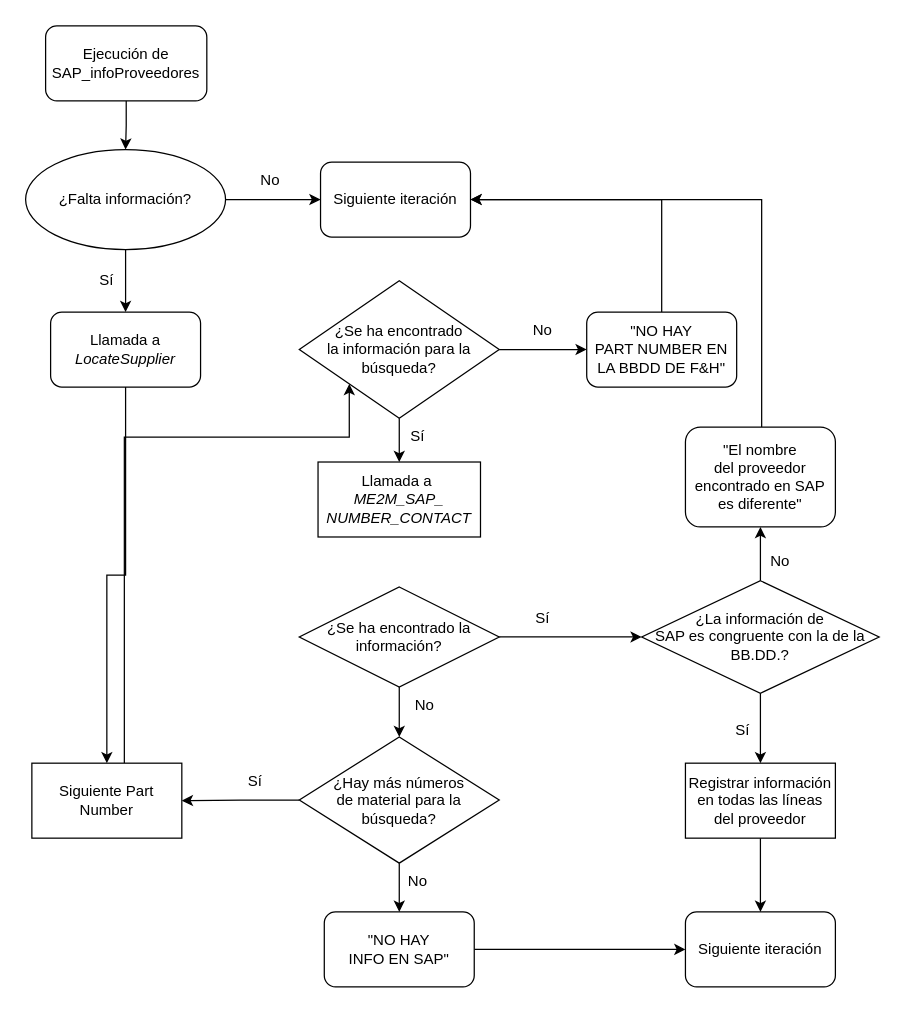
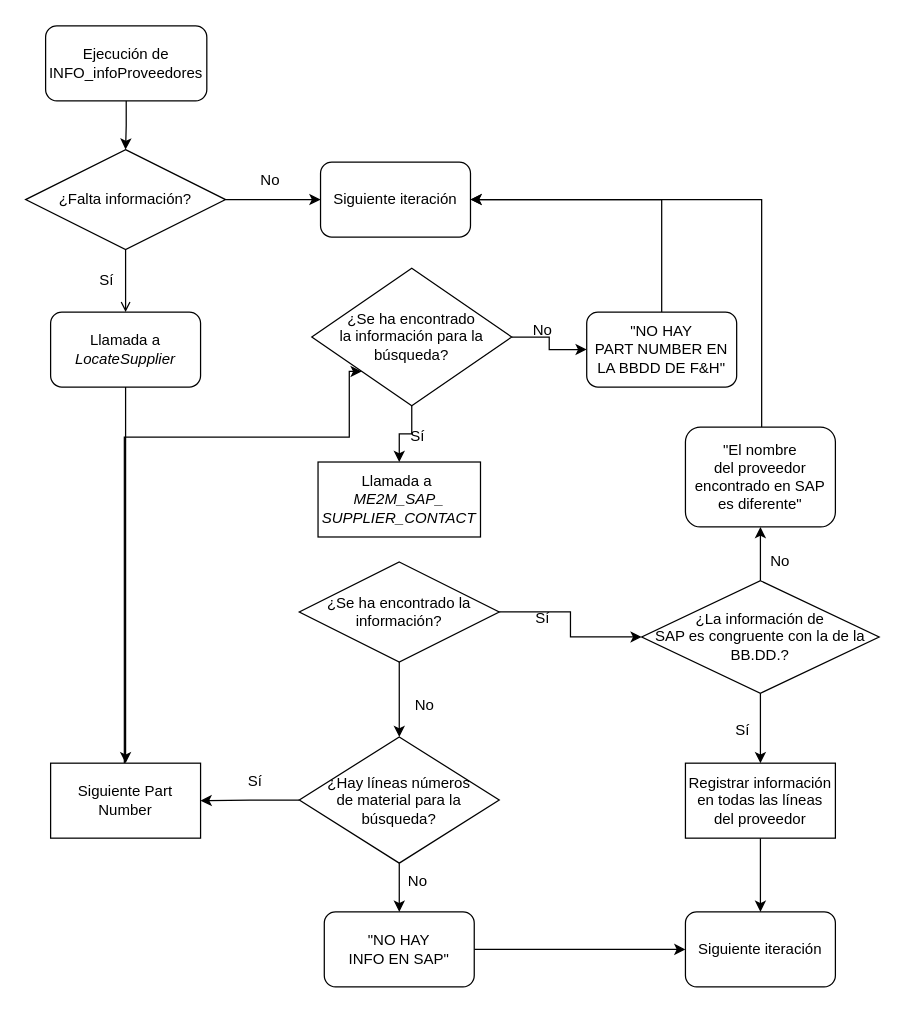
  <mxCell id="0" />
  <mxCell id="1" parent="0" />
  <mxCell id="2" style="edgeStyle=orthogonalEdgeStyle;rounded=0;orthogonalLoop=1;jettySize=auto;html=1;entryX=0;entryY=0.5;entryDx=0;entryDy=0;" edge="1" parent="1" source="4" target="5"><mxGeometry relative="1" as="geometry" /></mxCell>
- <mxCell id="3" style="edgeStyle=orthogonalEdgeStyle;rounded=0;orthogonalLoop=1;jettySize=auto;html=1;exitX=0.5;exitY=1;exitDx=0;exitDy=0;entryX=0.5;entryY=0;entryDx=0;entryDy=0;fontFamily=Helvetica;fontSize=12;" edge="1" parent="1" source="4" target="8"><mxGeometry relative="1" as="geometry" /></mxCell>
- <mxCell id="4" value="¿Falta información?" style="ellipse;whiteSpace=wrap;html=1;" vertex="1" parent="1"><mxGeometry x="20" y="119" width="160" height="80" as="geometry" /></mxCell>
+ <mxCell id="3" style="edgeStyle=orthogonalEdgeStyle;rounded=0;orthogonalLoop=1;jettySize=auto;html=1;exitX=0.5;exitY=1;exitDx=0;exitDy=0;entryX=0.5;entryY=0;entryDx=0;entryDy=0;fontFamily=Helvetica;fontSize=12;endArrow=open;" edge="1" parent="1" source="4" target="8"><mxGeometry relative="1" as="geometry" /></mxCell>
+ <mxCell id="4" value="¿Falta información?" style="rhombus;whiteSpace=wrap;html=1;" vertex="1" parent="1"><mxGeometry x="20" y="119" width="160" height="80" as="geometry" /></mxCell>
  <mxCell id="5" value="Siguiente iteración" style="rounded=1;whiteSpace=wrap;html=1;fontFamily=Helvetica;fontSize=12;" vertex="1" parent="1"><mxGeometry x="256" y="129" width="120" height="60" as="geometry" /></mxCell>
  <mxCell id="6" value="No" style="text;html=1;strokeColor=none;fillColor=none;align=center;verticalAlign=middle;whiteSpace=wrap;rounded=0;" vertex="1" parent="1"><mxGeometry x="201" y="129" width="30" height="30" as="geometry" /></mxCell>
  <mxCell id="7" style="edgeStyle=orthogonalEdgeStyle;rounded=0;orthogonalLoop=1;jettySize=auto;html=1;" edge="1" parent="1" source="8" target="30"><mxGeometry relative="1" as="geometry" /></mxCell>
  <mxCell id="8" value="Llamada a &lt;i&gt;LocateSupplier&lt;/i&gt;" style="whiteSpace=wrap;html=1;fontFamily=Helvetica;fontSize=12;rounded=1;" vertex="1" parent="1"><mxGeometry x="40" y="249" width="120" height="60" as="geometry" /></mxCell>
  <mxCell id="9" value="Sí" style="text;html=1;strokeColor=none;fillColor=none;align=center;verticalAlign=middle;whiteSpace=wrap;rounded=0;" vertex="1" parent="1"><mxGeometry x="70" y="209" width="30" height="30" as="geometry" /></mxCell>
  <mxCell id="10" style="edgeStyle=orthogonalEdgeStyle;rounded=0;orthogonalLoop=1;jettySize=auto;html=1;exitX=1;exitY=0.5;exitDx=0;exitDy=0;entryX=0;entryY=0.5;entryDx=0;entryDy=0;fontFamily=Helvetica;fontSize=12;" edge="1" parent="1" source="12" target="14"><mxGeometry relative="1" as="geometry" /></mxCell>
  <mxCell id="11" style="edgeStyle=orthogonalEdgeStyle;rounded=0;orthogonalLoop=1;jettySize=auto;html=1;entryX=0.5;entryY=0;entryDx=0;entryDy=0;fontFamily=Helvetica;fontSize=12;" edge="1" parent="1" source="12" target="23"><mxGeometry relative="1" as="geometry" /></mxCell>
- <mxCell id="12" value="¿Se ha encontrado &lt;br&gt;la información para la búsqueda?" style="rhombus;whiteSpace=wrap;html=1;" vertex="1" parent="1"><mxGeometry x="239" y="224" width="160" height="110" as="geometry" /></mxCell>
+ <mxCell id="12" value="¿Se ha encontrado &lt;br&gt;la información para la búsqueda?" style="rhombus;whiteSpace=wrap;html=1;" vertex="1" parent="1"><mxGeometry x="249" y="214" width="160" height="110" as="geometry" /></mxCell>
  <mxCell id="13" style="edgeStyle=orthogonalEdgeStyle;rounded=0;orthogonalLoop=1;jettySize=auto;html=1;entryX=1;entryY=0.5;entryDx=0;entryDy=0;fontFamily=Helvetica;fontSize=12;exitX=0.5;exitY=0;exitDx=0;exitDy=0;" edge="1" parent="1" source="14" target="5"><mxGeometry relative="1" as="geometry"><Array as="points"><mxPoint x="529" y="159" /></Array></mxGeometry></mxCell>
  <mxCell id="14" value="&lt;span style=&quot;line-height: 107%;&quot;&gt;&lt;font style=&quot;font-size: 12px;&quot;&gt;&quot;NO HAY&lt;br&gt;PART NUMBER EN LA BBDD DE F&amp;amp;H&quot;&lt;/font&gt;&lt;/span&gt;" style="rounded=1;whiteSpace=wrap;html=1;" vertex="1" parent="1"><mxGeometry x="469" y="249" width="120" height="60" as="geometry" /></mxCell>
  <mxCell id="15" value="No" style="text;html=1;strokeColor=none;fillColor=none;align=center;verticalAlign=middle;whiteSpace=wrap;rounded=0;" vertex="1" parent="1"><mxGeometry x="419" y="249" width="30" height="30" as="geometry" /></mxCell>
  <mxCell id="16" style="edgeStyle=orthogonalEdgeStyle;rounded=0;orthogonalLoop=1;jettySize=auto;html=1;fontFamily=Helvetica;fontSize=12;" edge="1" parent="1" source="18" target="20"><mxGeometry relative="1" as="geometry" /></mxCell>
  <mxCell id="17" style="edgeStyle=orthogonalEdgeStyle;rounded=0;orthogonalLoop=1;jettySize=auto;html=1;exitX=0;exitY=0.5;exitDx=0;exitDy=0;entryX=1;entryY=0.5;entryDx=0;entryDy=0;fontFamily=Helvetica;fontSize=12;" edge="1" parent="1" source="18" target="30"><mxGeometry relative="1" as="geometry" /></mxCell>
- <mxCell id="18" value="¿Hay más números&lt;br&gt;de material&amp;nbsp;para la &lt;br&gt;búsqueda?" style="rhombus;whiteSpace=wrap;html=1;" vertex="1" parent="1"><mxGeometry x="239" y="589" width="160" height="101" as="geometry" /></mxCell>
+ <mxCell id="18" value="¿Hay líneas números&lt;br&gt;de material&amp;nbsp;para la &lt;br&gt;búsqueda?" style="rhombus;whiteSpace=wrap;html=1;" vertex="1" parent="1"><mxGeometry x="239" y="589" width="160" height="101" as="geometry" /></mxCell>
  <mxCell id="19" style="edgeStyle=orthogonalEdgeStyle;rounded=0;orthogonalLoop=1;jettySize=auto;html=1;entryX=0;entryY=0.5;entryDx=0;entryDy=0;fontFamily=Helvetica;fontSize=12;" edge="1" parent="1" source="20" target="32"><mxGeometry relative="1" as="geometry" /></mxCell>
  <mxCell id="20" value="&lt;span style=&quot;line-height: 107%;&quot;&gt;&lt;font style=&quot;font-size: 12px;&quot;&gt;&quot;NO HAY&lt;br&gt;INFO EN SAP&quot;&lt;/font&gt;&lt;/span&gt;" style="rounded=1;whiteSpace=wrap;html=1;" vertex="1" parent="1"><mxGeometry x="259" y="729" width="120" height="60" as="geometry" /></mxCell>
  <mxCell id="21" value="No" style="text;html=1;strokeColor=none;fillColor=none;align=center;verticalAlign=middle;whiteSpace=wrap;rounded=0;" vertex="1" parent="1"><mxGeometry x="319" y="690" width="30" height="30" as="geometry" /></mxCell>
  <mxCell id="22" value="Sí" style="text;html=1;strokeColor=none;fillColor=none;align=center;verticalAlign=middle;whiteSpace=wrap;rounded=0;" vertex="1" parent="1"><mxGeometry x="319" y="334" width="30" height="30" as="geometry" /></mxCell>
- <mxCell id="23" value="Llamada a&lt;i&gt;&amp;nbsp;&lt;br&gt;ME2M_SAP_&lt;/i&gt;&lt;br&gt;&lt;i&gt;NUMBER_CONTACT&lt;/i&gt;" style="rounded=0;whiteSpace=wrap;html=1;fontFamily=Helvetica;fontSize=12;" vertex="1" parent="1"><mxGeometry x="254" y="369" width="130" height="60" as="geometry" /></mxCell>
+ <mxCell id="23" value="Llamada a&lt;i&gt;&amp;nbsp;&lt;br&gt;ME2M_SAP_&lt;/i&gt;&lt;br&gt;&lt;i&gt;SUPPLIER_CONTACT&lt;/i&gt;" style="rounded=0;whiteSpace=wrap;html=1;fontFamily=Helvetica;fontSize=12;" vertex="1" parent="1"><mxGeometry x="254" y="369" width="130" height="60" as="geometry" /></mxCell>
  <mxCell id="24" style="edgeStyle=orthogonalEdgeStyle;rounded=0;orthogonalLoop=1;jettySize=auto;html=1;exitX=0.5;exitY=1;exitDx=0;exitDy=0;entryX=0.5;entryY=0;entryDx=0;entryDy=0;fontFamily=Helvetica;fontSize=12;" edge="1" parent="1" source="26" target="18"><mxGeometry relative="1" as="geometry" /></mxCell>
  <mxCell id="25" style="edgeStyle=orthogonalEdgeStyle;rounded=0;orthogonalLoop=1;jettySize=auto;html=1;exitX=1;exitY=0.5;exitDx=0;exitDy=0;entryX=0;entryY=0.5;entryDx=0;entryDy=0;fontFamily=Helvetica;fontSize=12;" edge="1" parent="1" source="26" target="39"><mxGeometry relative="1" as="geometry"><mxPoint x="479" y="509" as="targetPoint" /></mxGeometry></mxCell>
- <mxCell id="26" value="¿Se ha encontrado la información?" style="rhombus;whiteSpace=wrap;html=1;" vertex="1" parent="1"><mxGeometry x="239" y="469" width="160" height="80" as="geometry" /></mxCell>
+ <mxCell id="26" value="¿Se ha encontrado la información?" style="rhombus;whiteSpace=wrap;html=1;" vertex="1" parent="1"><mxGeometry x="239" y="449" width="160" height="80" as="geometry" /></mxCell>
  <mxCell id="27" value="No" style="text;html=1;align=center;verticalAlign=middle;resizable=0;points=[];autosize=1;strokeColor=none;fillColor=none;fontSize=12;fontFamily=Helvetica;" vertex="1" parent="1"><mxGeometry x="319" y="549" width="40" height="30" as="geometry" /></mxCell>
  <mxCell id="28" value="Sí" style="text;html=1;strokeColor=none;fillColor=none;align=center;verticalAlign=middle;whiteSpace=wrap;rounded=0;" vertex="1" parent="1"><mxGeometry x="189" y="610" width="30" height="30" as="geometry" /></mxCell>
  <mxCell id="29" style="edgeStyle=orthogonalEdgeStyle;rounded=0;orthogonalLoop=1;jettySize=auto;html=1;entryX=0;entryY=1;entryDx=0;entryDy=0;fontFamily=Helvetica;fontSize=12;" edge="1" parent="1" source="30" target="12"><mxGeometry relative="1" as="geometry"><Array as="points"><mxPoint x="99" y="349" /><mxPoint x="279" y="349" /></Array></mxGeometry></mxCell>
- <mxCell id="30" value="Siguiente Part Number" style="rounded=0;whiteSpace=wrap;html=1;fontFamily=Helvetica;fontSize=12;" vertex="1" parent="1"><mxGeometry x="25" y="610" width="120" height="60" as="geometry" /></mxCell>
+ <mxCell id="30" value="Siguiente Part Number" style="rounded=0;whiteSpace=wrap;html=1;fontFamily=Helvetica;fontSize=12;" vertex="1" parent="1"><mxGeometry x="40" y="610" width="120" height="60" as="geometry" /></mxCell>
  <mxCell id="31" value="Sí" style="text;html=1;strokeColor=none;fillColor=none;align=center;verticalAlign=middle;whiteSpace=wrap;rounded=0;" vertex="1" parent="1"><mxGeometry x="419" y="479" width="30" height="30" as="geometry" /></mxCell>
  <mxCell id="32" value="Siguiente iteración" style="rounded=1;whiteSpace=wrap;html=1;fontFamily=Helvetica;fontSize=12;" vertex="1" parent="1"><mxGeometry x="548" y="729" width="120" height="60" as="geometry" /></mxCell>
  <mxCell id="33" style="edgeStyle=orthogonalEdgeStyle;rounded=0;orthogonalLoop=1;jettySize=auto;html=1;entryX=0.5;entryY=0;entryDx=0;entryDy=0;fontFamily=Helvetica;fontSize=12;" edge="1" parent="1" source="34" target="4"><mxGeometry relative="1" as="geometry" /></mxCell>
- <mxCell id="34" value="Ejecución de&lt;br&gt;SAP_infoProveedores" style="rounded=1;whiteSpace=wrap;html=1;fontFamily=Helvetica;fontSize=12;" vertex="1" parent="1"><mxGeometry x="36" y="20" width="129" height="60" as="geometry" /></mxCell>
+ <mxCell id="34" value="Ejecución de&lt;br&gt;INFO_infoProveedores" style="rounded=1;whiteSpace=wrap;html=1;fontFamily=Helvetica;fontSize=12;" vertex="1" parent="1"><mxGeometry x="36" y="20" width="129" height="60" as="geometry" /></mxCell>
  <mxCell id="35" style="edgeStyle=orthogonalEdgeStyle;rounded=0;orthogonalLoop=1;jettySize=auto;html=1;entryX=0.5;entryY=0;entryDx=0;entryDy=0;fontFamily=Helvetica;fontSize=12;" edge="1" parent="1" source="36" target="32"><mxGeometry relative="1" as="geometry" /></mxCell>
  <mxCell id="36" value="Registrar información&lt;br&gt;en todas las líneas del proveedor" style="rounded=0;whiteSpace=wrap;html=1;fontFamily=Helvetica;fontSize=12;" vertex="1" parent="1"><mxGeometry x="548" y="610" width="120" height="60" as="geometry" /></mxCell>
  <mxCell id="37" style="edgeStyle=orthogonalEdgeStyle;rounded=0;orthogonalLoop=1;jettySize=auto;html=1;fontFamily=Helvetica;fontSize=12;" edge="1" parent="1" source="39" target="36"><mxGeometry relative="1" as="geometry" /></mxCell>
  <mxCell id="38" style="edgeStyle=orthogonalEdgeStyle;rounded=0;orthogonalLoop=1;jettySize=auto;html=1;exitX=0.5;exitY=0;exitDx=0;exitDy=0;entryX=0.5;entryY=1;entryDx=0;entryDy=0;fontFamily=Helvetica;fontSize=12;" edge="1" parent="1" source="39" target="42"><mxGeometry relative="1" as="geometry" /></mxCell>
  <mxCell id="39" value="¿La información de&lt;br&gt;SAP es congruente con la de la BB.DD.?" style="rhombus;whiteSpace=wrap;html=1;" vertex="1" parent="1"><mxGeometry x="513" y="464" width="190" height="90" as="geometry" /></mxCell>
  <mxCell id="40" value="Sí" style="text;html=1;strokeColor=none;fillColor=none;align=center;verticalAlign=middle;whiteSpace=wrap;rounded=0;" vertex="1" parent="1"><mxGeometry x="579" y="569" width="30" height="30" as="geometry" /></mxCell>
  <mxCell id="41" style="edgeStyle=orthogonalEdgeStyle;rounded=0;orthogonalLoop=1;jettySize=auto;html=1;entryX=1;entryY=0.5;entryDx=0;entryDy=0;fontFamily=Helvetica;fontSize=12;" edge="1" parent="1" source="42" target="5"><mxGeometry relative="1" as="geometry"><Array as="points"><mxPoint x="609" y="159" /></Array></mxGeometry></mxCell>
  <mxCell id="42" value="&lt;span style=&quot;line-height: 107%;&quot;&gt;&lt;font style=&quot;font-size: 12px;&quot;&gt;&quot;El&amp;nbsp;nombre &lt;br&gt;del proveedor encontrado en SAP es diferente&quot;&lt;/font&gt;&lt;/span&gt;" style="rounded=1;whiteSpace=wrap;html=1;fontFamily=Helvetica;fontSize=12;" vertex="1" parent="1"><mxGeometry x="548" y="341" width="120" height="80" as="geometry" /></mxCell>
  <mxCell id="43" value="No" style="text;html=1;strokeColor=none;fillColor=none;align=center;verticalAlign=middle;whiteSpace=wrap;rounded=0;" vertex="1" parent="1"><mxGeometry x="609" y="434" width="30" height="30" as="geometry" /></mxCell>
